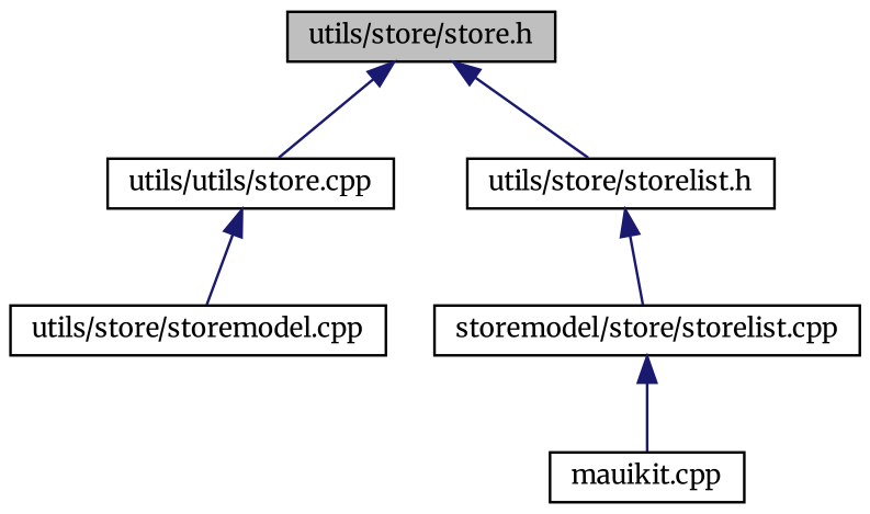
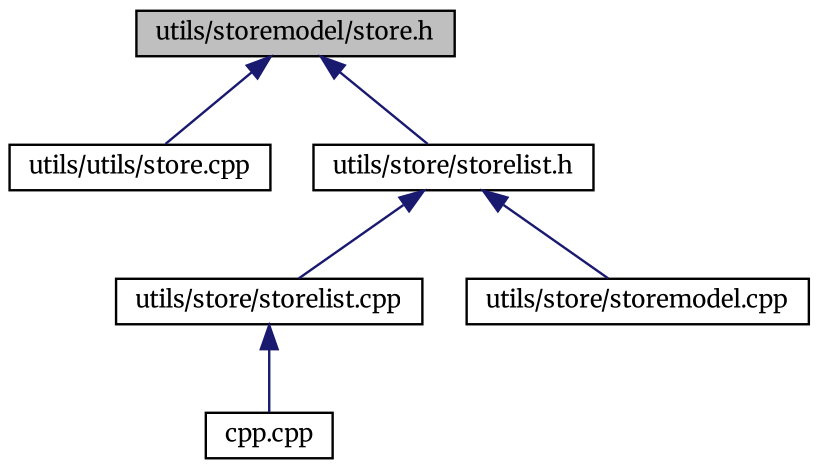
  digraph {
    fontname=Merriweather
    node [color=black fillcolor=white fontname=Merriweather fontsize=10 shape=record style=filled]
    edge [color=midnightblue dir=back fontname=Merriweather fontsize=10 labelfontname=Helvetica labelfontsize=10 style=solid]
-   n1 [fillcolor=grey75 fontcolor=black height=0.2 label="utils/store/store.h" width=0.4]
+   n1 [fillcolor=grey75 fontcolor=black height=0.2 label="utils/storemodel/store.h" width=0.4]
    n2 [height=0.2 label="utils/utils/store.cpp" width=0.4]
    n3 [height=0.2 label="utils/store/storelist.h" width=0.4]
-   n4 [height=0.2 label="storemodel/store/storelist.cpp" width=0.4]
+   n4 [height=0.2 label="utils/store/storelist.cpp" width=0.4]
    n5 [height=0.2 label="utils/store/storemodel.cpp" width=0.4]
-   n6 [height=0.2 label="mauikit.cpp" width=0.4]
+   n6 [height=0.2 label="cpp.cpp" width=0.4]
    n1 -> n2
    n1 -> n3
    n3 -> n4
-   n2 -> n5
+   n3 -> n5
    n4 -> n6
  }
